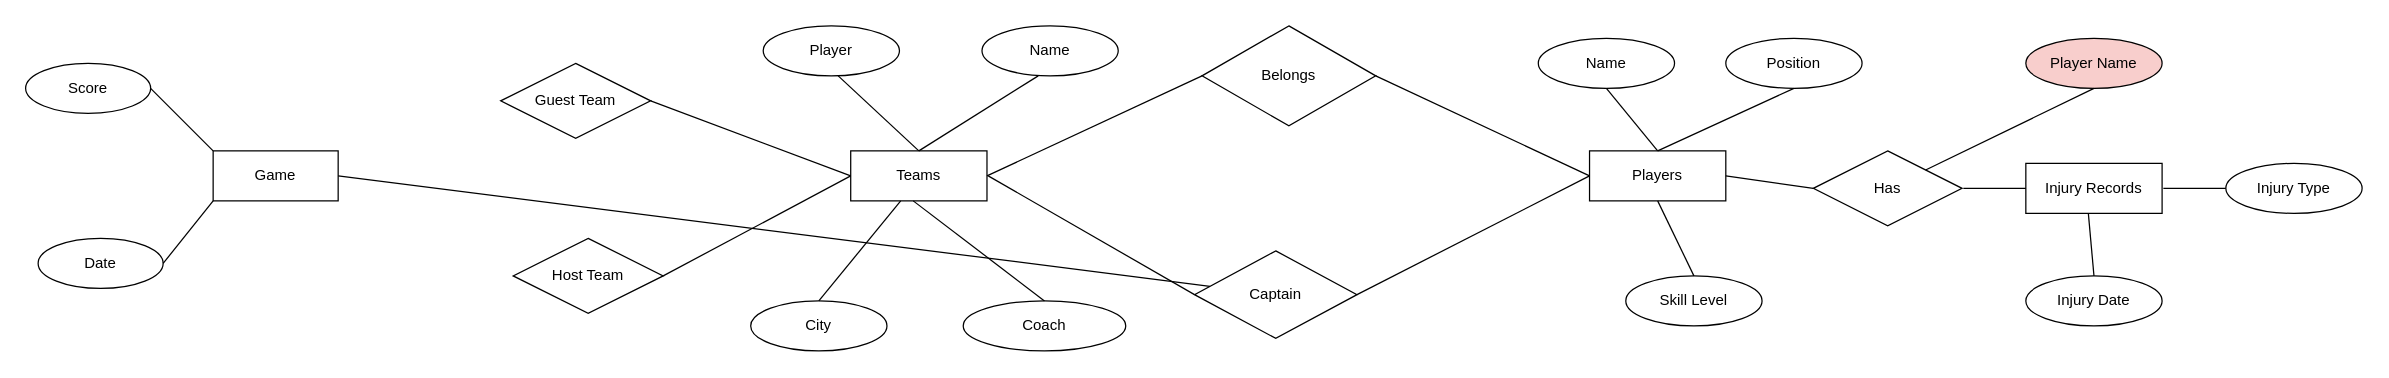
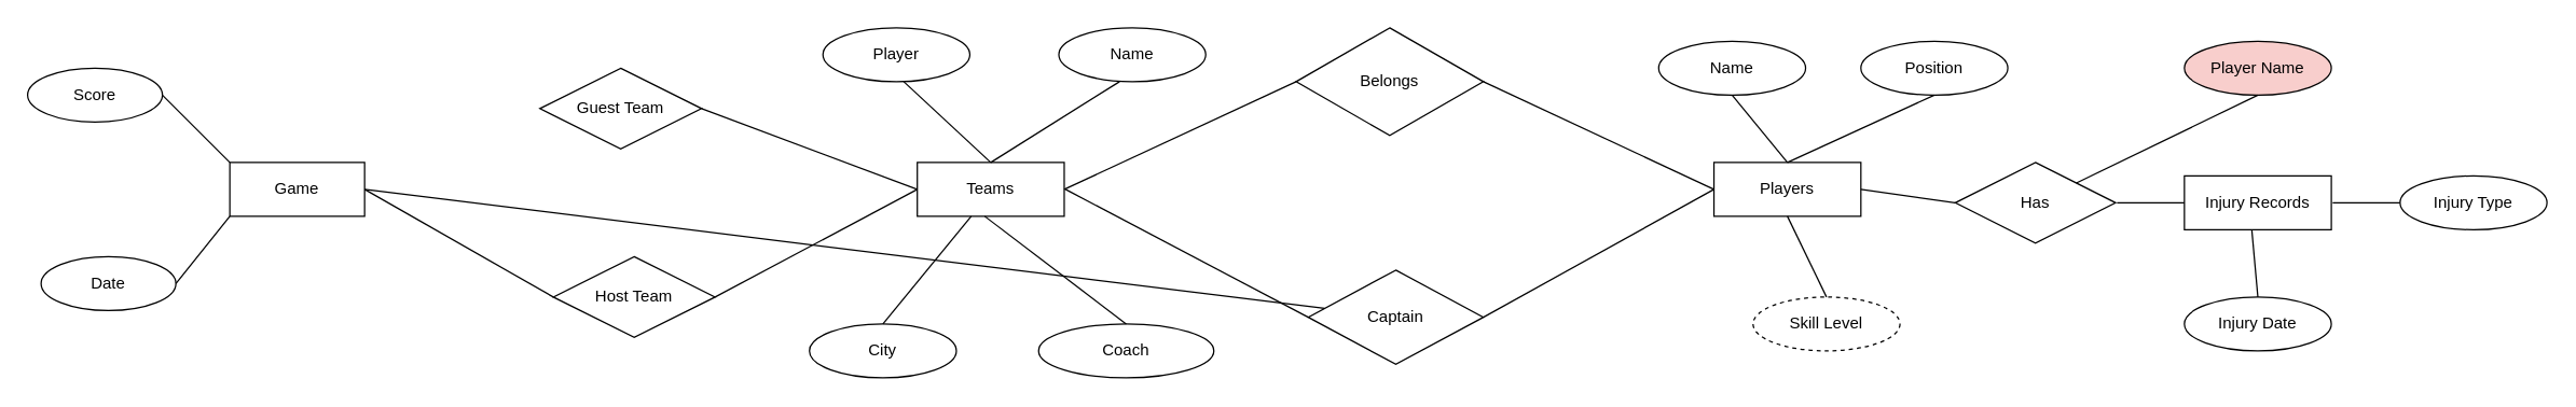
  <mxCell id="0" />
  <mxCell id="1" parent="0" />
  <mxCell id="2" value="Teams" style="whiteSpace=wrap;html=1;align=center;" vertex="1" parent="1"><mxGeometry x="680" y="120" width="109" height="40" as="geometry" /></mxCell>
  <mxCell id="3" value="Name" style="ellipse;whiteSpace=wrap;html=1;align=center;" vertex="1" parent="1"><mxGeometry x="785" y="20" width="109" height="40" as="geometry" /></mxCell>
  <mxCell id="4" value="Coach" style="ellipse;whiteSpace=wrap;html=1;align=center;" vertex="1" parent="1"><mxGeometry x="770" y="240" width="130" height="40" as="geometry" /></mxCell>
  <mxCell id="5" value="City" style="ellipse;whiteSpace=wrap;html=1;align=center;" vertex="1" parent="1"><mxGeometry x="600" y="240" width="109" height="40" as="geometry" /></mxCell>
  <mxCell id="6" value="Player" style="ellipse;whiteSpace=wrap;html=1;align=center;" vertex="1" parent="1"><mxGeometry x="610" y="20" width="109" height="40" as="geometry" /></mxCell>
  <mxCell id="7" value="Belongs" style="shape=rhombus;perimeter=rhombusPerimeter;whiteSpace=wrap;html=1;align=center;" vertex="1" parent="1"><mxGeometry x="961" y="20" width="139" height="80" as="geometry" /></mxCell>
  <mxCell id="8" value="Players" style="whiteSpace=wrap;html=1;align=center;" vertex="1" parent="1"><mxGeometry x="1271" y="120" width="109" height="40" as="geometry" /></mxCell>
  <mxCell id="9" value="Name" style="ellipse;whiteSpace=wrap;html=1;align=center;" vertex="1" parent="1"><mxGeometry x="1230" y="30" width="109" height="40" as="geometry" /></mxCell>
  <mxCell id="10" value="Position" style="ellipse;whiteSpace=wrap;html=1;align=center;" vertex="1" parent="1"><mxGeometry x="1380" y="30" width="109" height="40" as="geometry" /></mxCell>
- <mxCell id="11" value="Skill Level" style="ellipse;whiteSpace=wrap;html=1;align=center;" vertex="1" parent="1"><mxGeometry x="1300" y="220" width="109" height="40" as="geometry" /></mxCell>
+ <mxCell id="11" value="Skill Level" style="ellipse;whiteSpace=wrap;html=1;align=center;dashed=1;" vertex="1" parent="1"><mxGeometry x="1300" y="220" width="109" height="40" as="geometry" /></mxCell>
  <mxCell id="12" value="Injury Records" style="whiteSpace=wrap;html=1;align=center;" vertex="1" parent="1"><mxGeometry x="1620" y="130" width="109" height="40" as="geometry" /></mxCell>
  <mxCell id="13" value="Has" style="shape=rhombus;perimeter=rhombusPerimeter;whiteSpace=wrap;html=1;align=center;" vertex="1" parent="1"><mxGeometry x="1450" y="120" width="119" height="60" as="geometry" /></mxCell>
  <mxCell id="14" value="Player Name" style="ellipse;whiteSpace=wrap;html=1;align=center;fillColor=#f8cecc;" vertex="1" parent="1"><mxGeometry x="1620" y="30" width="109" height="40" as="geometry" /></mxCell>
  <mxCell id="15" value="Injury Type" style="ellipse;whiteSpace=wrap;html=1;align=center;" vertex="1" parent="1"><mxGeometry x="1780" y="130" width="109" height="40" as="geometry" /></mxCell>
  <mxCell id="16" value="Injury Date" style="ellipse;whiteSpace=wrap;html=1;align=center;" vertex="1" parent="1"><mxGeometry x="1620" y="220" width="109" height="40" as="geometry" /></mxCell>
  <mxCell id="17" value="Game" style="whiteSpace=wrap;html=1;align=center;" vertex="1" parent="1"><mxGeometry x="170" y="120" width="100" height="40" as="geometry" /></mxCell>
  <mxCell id="18" value="Score" style="ellipse;whiteSpace=wrap;html=1;align=center;" vertex="1" parent="1"><mxGeometry x="20" y="50" width="100" height="40" as="geometry" /></mxCell>
  <mxCell id="19" value="Date" style="ellipse;whiteSpace=wrap;html=1;align=center;" vertex="1" parent="1"><mxGeometry x="30" y="190" width="100" height="40" as="geometry" /></mxCell>
  <mxCell id="20" value="" style="endArrow=none;html=1;rounded=0;entryX=0;entryY=1;entryDx=0;entryDy=0;" edge="1" parent="1" target="17"><mxGeometry relative="1" as="geometry"><mxPoint x="130" y="210" as="sourcePoint" /><mxPoint x="290" y="199.5" as="targetPoint" /></mxGeometry></mxCell>
  <mxCell id="21" value="" style="endArrow=none;html=1;rounded=0;entryX=0;entryY=0;entryDx=0;entryDy=0;exitX=1;exitY=0.5;exitDx=0;exitDy=0;" edge="1" parent="1" source="18" target="17"><mxGeometry relative="1" as="geometry"><mxPoint x="130" y="90" as="sourcePoint" /><mxPoint x="290" y="100" as="targetPoint" /></mxGeometry></mxCell>
  <mxCell id="22" value="" style="endArrow=none;html=1;rounded=0;entryX=0.5;entryY=0;entryDx=0;entryDy=0;" edge="1" parent="1" target="5"><mxGeometry relative="1" as="geometry"><mxPoint x="720" y="160" as="sourcePoint" /><mxPoint x="880" y="160" as="targetPoint" /></mxGeometry></mxCell>
  <mxCell id="23" value="" style="endArrow=none;html=1;rounded=0;entryX=0.5;entryY=0;entryDx=0;entryDy=0;" edge="1" parent="1" target="4"><mxGeometry relative="1" as="geometry"><mxPoint x="730" y="160" as="sourcePoint" /><mxPoint x="880" y="160" as="targetPoint" /></mxGeometry></mxCell>
  <mxCell id="24" value="" style="endArrow=none;html=1;rounded=0;entryX=0.5;entryY=0;entryDx=0;entryDy=0;" edge="1" parent="1" target="2"><mxGeometry relative="1" as="geometry"><mxPoint x="670" y="60" as="sourcePoint" /><mxPoint x="830" y="60" as="targetPoint" /></mxGeometry></mxCell>
  <mxCell id="25" value="" style="endArrow=none;html=1;rounded=0;entryX=0.5;entryY=0;entryDx=0;entryDy=0;" edge="1" parent="1" target="2"><mxGeometry relative="1" as="geometry"><mxPoint x="830" y="60" as="sourcePoint" /><mxPoint x="990" y="60" as="targetPoint" /></mxGeometry></mxCell>
- <mxCell id="26" value="Captain" style="shape=rhombus;perimeter=rhombusPerimeter;whiteSpace=wrap;html=1;align=center;" vertex="1" parent="1"><mxGeometry x="955" y="200" width="130" height="70" as="geometry" /></mxCell>
+ <mxCell id="26" value="Captain" style="shape=rhombus;perimeter=rhombusPerimeter;whiteSpace=wrap;html=1;align=center;" vertex="1" parent="1"><mxGeometry x="970" y="200" width="130" height="70" as="geometry" /></mxCell>
  <mxCell id="27" value="" style="endArrow=none;html=1;rounded=0;entryX=0;entryY=0.5;entryDx=0;entryDy=0;" edge="1" parent="1" target="26"><mxGeometry relative="1" as="geometry"><mxPoint x="790" y="140" as="sourcePoint" /><mxPoint x="940" y="190" as="targetPoint" /></mxGeometry></mxCell>
  <mxCell id="28" value="" style="endArrow=none;html=1;rounded=0;exitX=1;exitY=0.5;exitDx=0;exitDy=0;entryX=0;entryY=0.5;entryDx=0;entryDy=0;" edge="1" parent="1" source="2" target="7"><mxGeometry relative="1" as="geometry"><mxPoint x="780" y="190" as="sourcePoint" /><mxPoint x="940" y="190" as="targetPoint" /></mxGeometry></mxCell>
  <mxCell id="29" value="" style="endArrow=none;html=1;rounded=0;entryX=0;entryY=0.5;entryDx=0;entryDy=0;exitX=1;exitY=0.5;exitDx=0;exitDy=0;" edge="1" parent="1" source="7" target="8"><mxGeometry relative="1" as="geometry"><mxPoint x="1090" y="90" as="sourcePoint" /><mxPoint x="1100" y="190" as="targetPoint" /></mxGeometry></mxCell>
  <mxCell id="30" value="" style="endArrow=none;html=1;rounded=0;exitX=1;exitY=0.5;exitDx=0;exitDy=0;entryX=0;entryY=0.5;entryDx=0;entryDy=0;" edge="1" parent="1" source="26" target="8"><mxGeometry relative="1" as="geometry"><mxPoint x="940" y="190" as="sourcePoint" /><mxPoint x="1100" y="190" as="targetPoint" /></mxGeometry></mxCell>
  <mxCell id="31" value="" style="endArrow=none;html=1;rounded=0;exitX=0.5;exitY=1;exitDx=0;exitDy=0;entryX=0.5;entryY=0;entryDx=0;entryDy=0;" edge="1" parent="1" source="9" target="8"><mxGeometry relative="1" as="geometry"><mxPoint x="1150" y="90" as="sourcePoint" /><mxPoint x="1310" y="90" as="targetPoint" /></mxGeometry></mxCell>
  <mxCell id="32" value="" style="endArrow=none;html=1;rounded=0;entryX=0.5;entryY=1;entryDx=0;entryDy=0;exitX=0.5;exitY=0;exitDx=0;exitDy=0;" edge="1" parent="1" source="8" target="10"><mxGeometry relative="1" as="geometry"><mxPoint x="1350" y="130" as="sourcePoint" /><mxPoint x="1310" y="90" as="targetPoint" /></mxGeometry></mxCell>
  <mxCell id="33" value="" style="endArrow=none;html=1;rounded=0;exitX=1;exitY=0.5;exitDx=0;exitDy=0;entryX=0;entryY=0.5;entryDx=0;entryDy=0;" edge="1" parent="1" source="8" target="13"><mxGeometry relative="1" as="geometry"><mxPoint x="1150" y="90" as="sourcePoint" /><mxPoint x="1310" y="90" as="targetPoint" /></mxGeometry></mxCell>
  <mxCell id="34" value="" style="endArrow=none;html=1;rounded=0;entryX=0;entryY=0.5;entryDx=0;entryDy=0;" edge="1" parent="1" target="12"><mxGeometry relative="1" as="geometry"><mxPoint x="1570" y="150" as="sourcePoint" /><mxPoint x="1310" y="90" as="targetPoint" /></mxGeometry></mxCell>
  <mxCell id="35" value="" style="endArrow=none;html=1;rounded=0;entryX=0.5;entryY=1;entryDx=0;entryDy=0;exitX=0.5;exitY=0;exitDx=0;exitDy=0;" edge="1" parent="1" source="11" target="8"><mxGeometry relative="1" as="geometry"><mxPoint x="1150" y="90" as="sourcePoint" /><mxPoint x="1310" y="90" as="targetPoint" /></mxGeometry></mxCell>
  <mxCell id="36" value="" style="endArrow=none;html=1;rounded=0;exitX=0.5;exitY=1;exitDx=0;exitDy=0;" edge="1" parent="1" source="14" target="13"><mxGeometry relative="1" as="geometry"><mxPoint x="1150" y="90" as="sourcePoint" /><mxPoint x="1310" y="90" as="targetPoint" /></mxGeometry></mxCell>
  <mxCell id="37" value="" style="endArrow=none;html=1;rounded=0;entryX=0.5;entryY=0;entryDx=0;entryDy=0;" edge="1" parent="1" target="16"><mxGeometry relative="1" as="geometry"><mxPoint x="1670" y="170" as="sourcePoint" /><mxPoint x="1670" y="210" as="targetPoint" /></mxGeometry></mxCell>
  <mxCell id="38" value="" style="endArrow=none;html=1;rounded=0;" edge="1" parent="1"><mxGeometry relative="1" as="geometry"><mxPoint x="1730" y="150" as="sourcePoint" /><mxPoint x="1780" y="150" as="targetPoint" /></mxGeometry></mxCell>
  <mxCell id="39" value="Guest Team" style="shape=rhombus;perimeter=rhombusPerimeter;whiteSpace=wrap;html=1;align=center;" vertex="1" parent="1"><mxGeometry x="400" y="50" width="120" height="60" as="geometry" /></mxCell>
  <mxCell id="40" value="Host Team" style="shape=rhombus;perimeter=rhombusPerimeter;whiteSpace=wrap;html=1;align=center;" vertex="1" parent="1"><mxGeometry x="410" y="190" width="120" height="60" as="geometry" /></mxCell>
  <mxCell id="41" value="" style="endArrow=none;html=1;rounded=0;entryX=0;entryY=0.5;entryDx=0;entryDy=0;exitX=1;exitY=0.5;exitDx=0;exitDy=0;" edge="1" parent="1" source="40" target="2"><mxGeometry relative="1" as="geometry"><mxPoint x="550" y="210" as="sourcePoint" /><mxPoint x="710" y="210" as="targetPoint" /></mxGeometry></mxCell>
  <mxCell id="42" value="" style="endArrow=none;html=1;rounded=0;entryX=0;entryY=0.5;entryDx=0;entryDy=0;exitX=1;exitY=0.5;exitDx=0;exitDy=0;" edge="1" parent="1" source="39" target="2"><mxGeometry relative="1" as="geometry"><mxPoint x="550" y="100" as="sourcePoint" /><mxPoint x="710" y="100" as="targetPoint" /></mxGeometry></mxCell>
+ <mxCell id="43" value="" style="endArrow=none;html=1;rounded=0;entryX=0;entryY=0.5;entryDx=0;entryDy=0;exitX=1;exitY=0.5;exitDx=0;exitDy=0;" edge="1" parent="1" source="17" target="40"><mxGeometry relative="1" as="geometry"><mxPoint x="350" y="140" as="sourcePoint" /><mxPoint x="510" y="140" as="targetPoint" /></mxGeometry></mxCell>
  <mxCell id="44" value="" style="endArrow=none;html=1;rounded=0;exitX=1;exitY=0.5;exitDx=0;exitDy=0;" edge="1" parent="1" source="17" target="26"><mxGeometry relative="1" as="geometry"><mxPoint x="350" y="140" as="sourcePoint" /><mxPoint x="510" y="140" as="targetPoint" /></mxGeometry></mxCell>
